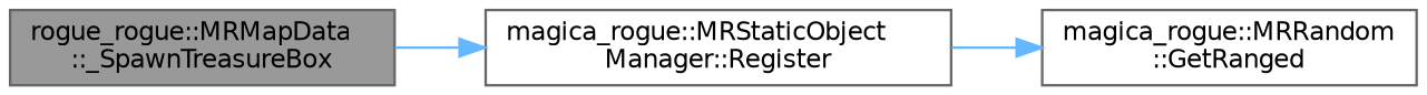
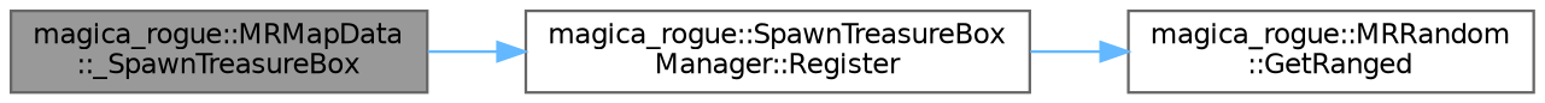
  digraph {
    rankdir=LR
    node [color=grey40 fillcolor=white fontname=Helvetica fontsize=10 shape=box style=filled]
    edge [color=steelblue1 fontname=Helvetica fontsize=10 labelfontname=Helvetica labelfontsize=10 style=solid]
-   n1 [color=gray40 fillcolor=grey60 fontcolor=black height=0.2 label="rogue_rogue::MRMapData\l::_SpawnTreasureBox" width=0.4]
-   n2 [height=0.2 label="magica_rogue::MRStaticObject\lManager::Register" width=0.4]
+   n1 [color=gray40 fillcolor=grey60 fontcolor=black height=0.2 label="magica_rogue::MRMapData\l::_SpawnTreasureBox" width=0.4]
+   n2 [height=0.2 label="magica_rogue::SpawnTreasureBox\lManager::Register" width=0.4]
    n3 [height=0.2 label="magica_rogue::MRRandom\l::GetRanged" width=0.4]
    n1 -> n2
    n2 -> n3
  }
